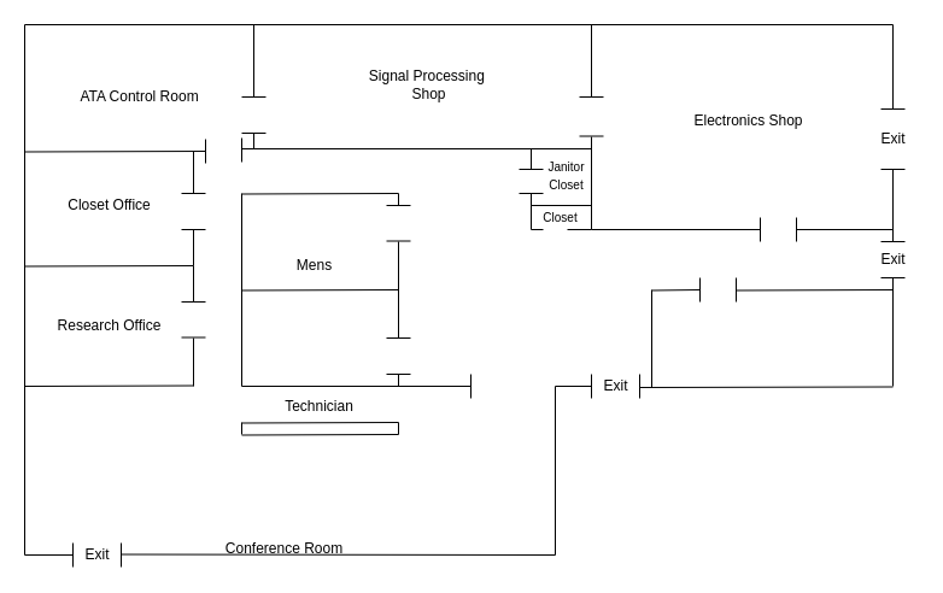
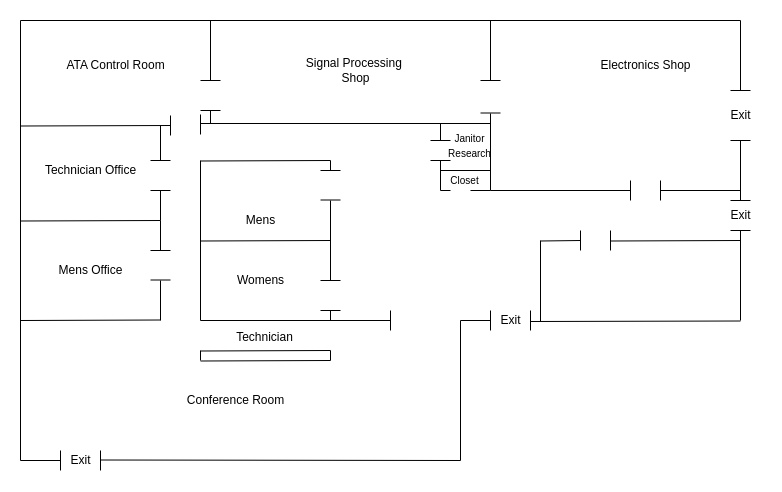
  <mxCell id="0" />
  <mxCell id="1" parent="0" />
  <mxCell id="2" value="" style="endArrow=none;html=1;" edge="1" parent="1"><mxGeometry width="50" height="50" relative="1" as="geometry"><mxPoint x="20" y="20" as="sourcePoint" /><mxPoint x="740" y="20" as="targetPoint" /></mxGeometry></mxCell>
  <mxCell id="3" value="" style="endArrow=none;html=1;" edge="1" parent="1"><mxGeometry width="50" height="50" relative="1" as="geometry"><mxPoint x="20" y="460" as="sourcePoint" /><mxPoint x="60" y="460" as="targetPoint" /></mxGeometry></mxCell>
  <mxCell id="4" value="" style="endArrow=none;html=1;" edge="1" parent="1"><mxGeometry width="50" height="50" relative="1" as="geometry"><mxPoint x="20" y="20" as="sourcePoint" /><mxPoint x="20" y="460" as="targetPoint" /></mxGeometry></mxCell>
  <mxCell id="5" value="Exit" style="text;html=1;align=center;verticalAlign=middle;resizable=0;points=[];autosize=1;" vertex="1" parent="1"><mxGeometry x="60" y="450" width="40" height="20" as="geometry" /></mxCell>
  <mxCell id="6" value="" style="endArrow=none;html=1;" edge="1" parent="1"><mxGeometry width="50" height="50" relative="1" as="geometry"><mxPoint x="100" y="459.5" as="sourcePoint" /><mxPoint x="460" y="460" as="targetPoint" /></mxGeometry></mxCell>
  <mxCell id="7" value="" style="endArrow=none;html=1;" edge="1" parent="1"><mxGeometry width="50" height="50" relative="1" as="geometry"><mxPoint x="740" y="200" as="sourcePoint" /><mxPoint x="740" y="140" as="targetPoint" /></mxGeometry></mxCell>
  <mxCell id="8" value="" style="endArrow=none;html=1;" edge="1" parent="1"><mxGeometry width="50" height="50" relative="1" as="geometry"><mxPoint x="740" y="230" as="sourcePoint" /><mxPoint x="740" y="320" as="targetPoint" /></mxGeometry></mxCell>
  <mxCell id="9" value="" style="endArrow=none;html=1;" edge="1" parent="1"><mxGeometry width="50" height="50" relative="1" as="geometry"><mxPoint x="60" y="470" as="sourcePoint" /><mxPoint x="60" y="450" as="targetPoint" /></mxGeometry></mxCell>
  <mxCell id="10" value="" style="endArrow=none;html=1;" edge="1" parent="1"><mxGeometry width="50" height="50" relative="1" as="geometry"><mxPoint x="460" y="320" as="sourcePoint" /><mxPoint x="490" y="320" as="targetPoint" /></mxGeometry></mxCell>
  <mxCell id="11" value="" style="endArrow=none;html=1;" edge="1" parent="1"><mxGeometry width="50" height="50" relative="1" as="geometry"><mxPoint x="100" y="470" as="sourcePoint" /><mxPoint x="100" y="450" as="targetPoint" /></mxGeometry></mxCell>
  <mxCell id="12" value="" style="endArrow=none;html=1;" edge="1" parent="1"><mxGeometry width="50" height="50" relative="1" as="geometry"><mxPoint x="750" y="90" as="sourcePoint" /><mxPoint x="730" y="90" as="targetPoint" /></mxGeometry></mxCell>
  <mxCell id="13" value="" style="endArrow=none;html=1;" edge="1" parent="1"><mxGeometry width="50" height="50" relative="1" as="geometry"><mxPoint x="740" y="90" as="sourcePoint" /><mxPoint x="740" y="20" as="targetPoint" /></mxGeometry></mxCell>
  <mxCell id="14" value="&lt;font style=&quot;font-size: 10px&quot;&gt;Closet&lt;/font&gt;" style="text;html=1;align=center;verticalAlign=middle;resizable=0;points=[];autosize=1;" vertex="1" parent="1"><mxGeometry x="444" y="170" width="40" height="20" as="geometry" /></mxCell>
  <mxCell id="15" value="" style="endArrow=none;html=1;" edge="1" parent="1"><mxGeometry width="50" height="50" relative="1" as="geometry"><mxPoint x="540" y="321" as="sourcePoint" /><mxPoint x="540" y="240" as="targetPoint" /></mxGeometry></mxCell>
  <mxCell id="16" value="" style="endArrow=none;html=1;" edge="1" parent="1"><mxGeometry width="50" height="50" relative="1" as="geometry"><mxPoint x="460" y="460" as="sourcePoint" /><mxPoint x="460" y="320" as="targetPoint" /></mxGeometry></mxCell>
  <mxCell id="17" value="" style="endArrow=none;html=1;" edge="1" parent="1"><mxGeometry width="50" height="50" relative="1" as="geometry"><mxPoint x="750" y="140" as="sourcePoint" /><mxPoint x="730" y="140" as="targetPoint" /></mxGeometry></mxCell>
  <mxCell id="18" value="" style="endArrow=none;html=1;" edge="1" parent="1"><mxGeometry width="50" height="50" relative="1" as="geometry"><mxPoint x="490" y="330" as="sourcePoint" /><mxPoint x="490" y="310" as="targetPoint" /></mxGeometry></mxCell>
  <mxCell id="19" value="" style="endArrow=none;html=1;" edge="1" parent="1"><mxGeometry width="50" height="50" relative="1" as="geometry"><mxPoint x="530" y="330" as="sourcePoint" /><mxPoint x="530" y="310" as="targetPoint" /></mxGeometry></mxCell>
  <mxCell id="20" value="" style="endArrow=none;html=1;" edge="1" parent="1"><mxGeometry width="50" height="50" relative="1" as="geometry"><mxPoint x="530" y="321" as="sourcePoint" /><mxPoint x="740" y="320.5" as="targetPoint" /></mxGeometry></mxCell>
  <mxCell id="21" value="" style="endArrow=none;html=1;" edge="1" parent="1"><mxGeometry width="50" height="50" relative="1" as="geometry"><mxPoint x="750" y="200" as="sourcePoint" /><mxPoint x="730" y="200" as="targetPoint" /></mxGeometry></mxCell>
  <mxCell id="22" value="" style="endArrow=none;html=1;" edge="1" parent="1"><mxGeometry width="50" height="50" relative="1" as="geometry"><mxPoint x="750" y="230" as="sourcePoint" /><mxPoint x="730" y="230" as="targetPoint" /></mxGeometry></mxCell>
  <mxCell id="23" value="Exit" style="text;html=1;align=center;verticalAlign=middle;resizable=0;points=[];autosize=1;" vertex="1" parent="1"><mxGeometry x="720" y="105" width="40" height="20" as="geometry" /></mxCell>
  <mxCell id="24" value="Exit" style="text;html=1;align=center;verticalAlign=middle;resizable=0;points=[];autosize=1;" vertex="1" parent="1"><mxGeometry x="720" y="205" width="40" height="20" as="geometry" /></mxCell>
  <mxCell id="25" value="Exit" style="text;html=1;align=center;verticalAlign=middle;resizable=0;points=[];autosize=1;" vertex="1" parent="1"><mxGeometry x="490" y="310" width="40" height="20" as="geometry" /></mxCell>
  <mxCell id="26" value="" style="endArrow=none;html=1;" edge="1" parent="1"><mxGeometry width="50" height="50" relative="1" as="geometry"><mxPoint x="540" y="240.5" as="sourcePoint" /><mxPoint x="580" y="240" as="targetPoint" /></mxGeometry></mxCell>
  <mxCell id="27" value="" style="endArrow=none;html=1;" edge="1" parent="1"><mxGeometry width="50" height="50" relative="1" as="geometry"><mxPoint x="580" y="250" as="sourcePoint" /><mxPoint x="580" y="230" as="targetPoint" /></mxGeometry></mxCell>
  <mxCell id="28" value="" style="endArrow=none;html=1;" edge="1" parent="1"><mxGeometry width="50" height="50" relative="1" as="geometry"><mxPoint x="610" y="250" as="sourcePoint" /><mxPoint x="610" y="230" as="targetPoint" /></mxGeometry></mxCell>
  <mxCell id="29" value="" style="endArrow=none;html=1;" edge="1" parent="1"><mxGeometry width="50" height="50" relative="1" as="geometry"><mxPoint x="610" y="240.5" as="sourcePoint" /><mxPoint x="740" y="240" as="targetPoint" /></mxGeometry></mxCell>
  <mxCell id="30" value="" style="endArrow=none;html=1;" edge="1" parent="1"><mxGeometry width="50" height="50" relative="1" as="geometry"><mxPoint x="490" y="80" as="sourcePoint" /><mxPoint x="490" y="20" as="targetPoint" /></mxGeometry></mxCell>
  <mxCell id="31" value="" style="endArrow=none;html=1;" edge="1" parent="1"><mxGeometry width="50" height="50" relative="1" as="geometry"><mxPoint x="500" y="80" as="sourcePoint" /><mxPoint x="480" y="80" as="targetPoint" /></mxGeometry></mxCell>
  <mxCell id="32" value="" style="endArrow=none;html=1;" edge="1" parent="1"><mxGeometry width="50" height="50" relative="1" as="geometry"><mxPoint x="500" y="112.5" as="sourcePoint" /><mxPoint x="480" y="112.5" as="targetPoint" /></mxGeometry></mxCell>
  <mxCell id="33" value="" style="endArrow=none;html=1;" edge="1" parent="1"><mxGeometry width="50" height="50" relative="1" as="geometry"><mxPoint x="660" y="190" as="sourcePoint" /><mxPoint x="740" y="190" as="targetPoint" /></mxGeometry></mxCell>
  <mxCell id="34" value="" style="endArrow=none;html=1;" edge="1" parent="1"><mxGeometry width="50" height="50" relative="1" as="geometry"><mxPoint x="660" y="200" as="sourcePoint" /><mxPoint x="660" y="180" as="targetPoint" /></mxGeometry></mxCell>
  <mxCell id="35" value="" style="endArrow=none;html=1;" edge="1" parent="1"><mxGeometry width="50" height="50" relative="1" as="geometry"><mxPoint x="630" y="200" as="sourcePoint" /><mxPoint x="630" y="180" as="targetPoint" /></mxGeometry></mxCell>
  <mxCell id="36" value="" style="endArrow=none;html=1;" edge="1" parent="1"><mxGeometry width="50" height="50" relative="1" as="geometry"><mxPoint x="490" y="190" as="sourcePoint" /><mxPoint x="630" y="190" as="targetPoint" /></mxGeometry></mxCell>
  <mxCell id="37" value="" style="endArrow=none;html=1;" edge="1" parent="1"><mxGeometry width="50" height="50" relative="1" as="geometry"><mxPoint x="490" y="190" as="sourcePoint" /><mxPoint x="490" y="113" as="targetPoint" /></mxGeometry></mxCell>
  <mxCell id="38" value="" style="endArrow=none;html=1;" edge="1" parent="1"><mxGeometry width="50" height="50" relative="1" as="geometry"><mxPoint x="200" y="123" as="sourcePoint" /><mxPoint x="490" y="123" as="targetPoint" /></mxGeometry></mxCell>
  <mxCell id="39" value="" style="endArrow=none;html=1;" edge="1" parent="1"><mxGeometry width="50" height="50" relative="1" as="geometry"><mxPoint x="440" y="140" as="sourcePoint" /><mxPoint x="440" y="123" as="targetPoint" /></mxGeometry></mxCell>
  <mxCell id="40" value="" style="endArrow=none;html=1;" edge="1" parent="1"><mxGeometry width="50" height="50" relative="1" as="geometry"><mxPoint x="450" y="140" as="sourcePoint" /><mxPoint x="430" y="140" as="targetPoint" /></mxGeometry></mxCell>
  <mxCell id="41" value="" style="endArrow=none;html=1;" edge="1" parent="1"><mxGeometry width="50" height="50" relative="1" as="geometry"><mxPoint x="450" y="160" as="sourcePoint" /><mxPoint x="430" y="160" as="targetPoint" /></mxGeometry></mxCell>
  <mxCell id="42" value="" style="endArrow=none;html=1;" edge="1" parent="1"><mxGeometry width="50" height="50" relative="1" as="geometry"><mxPoint x="440" y="190" as="sourcePoint" /><mxPoint x="440" y="160" as="targetPoint" /></mxGeometry></mxCell>
  <mxCell id="43" value="" style="endArrow=none;html=1;" edge="1" parent="1"><mxGeometry width="50" height="50" relative="1" as="geometry"><mxPoint x="440" y="170" as="sourcePoint" /><mxPoint x="490" y="170" as="targetPoint" /></mxGeometry></mxCell>
  <mxCell id="44" value="" style="endArrow=none;html=1;" edge="1" parent="1"><mxGeometry width="50" height="50" relative="1" as="geometry"><mxPoint x="440" y="190" as="sourcePoint" /><mxPoint x="450" y="190" as="targetPoint" /></mxGeometry></mxCell>
  <mxCell id="45" value="" style="endArrow=none;html=1;" edge="1" parent="1"><mxGeometry width="50" height="50" relative="1" as="geometry"><mxPoint x="470" y="190" as="sourcePoint" /><mxPoint x="490" y="190" as="targetPoint" /></mxGeometry></mxCell>
- <mxCell id="46" value="&lt;font style=&quot;font-size: 10px&quot;&gt;Janitor &lt;br&gt;Closet&lt;/font&gt;" style="text;html=1;align=center;verticalAlign=middle;resizable=0;points=[];autosize=1;" vertex="1" parent="1"><mxGeometry x="444" y="130" width="50" height="30" as="geometry" /></mxCell>
- <mxCell id="47" value="Electronics Shop" style="text;html=1;align=center;verticalAlign=middle;resizable=0;points=[];autosize=1;" vertex="1" parent="1"><mxGeometry x="565" y="90" width="110" height="20" as="geometry" /></mxCell>
+ <mxCell id="46" value="&lt;font style=&quot;font-size: 10px&quot;&gt;Janitor &lt;br&gt;Research&lt;/font&gt;" style="text;html=1;align=center;verticalAlign=middle;resizable=0;points=[];autosize=1;" vertex="1" parent="1"><mxGeometry x="444" y="130" width="50" height="30" as="geometry" /></mxCell>
+ <mxCell id="47" value="Electronics Shop" style="text;html=1;align=center;verticalAlign=middle;resizable=0;points=[];autosize=1;" vertex="1" parent="1"><mxGeometry x="590" y="55" width="110" height="20" as="geometry" /></mxCell>
  <mxCell id="48" value="" style="endArrow=none;html=1;" edge="1" parent="1"><mxGeometry width="50" height="50" relative="1" as="geometry"><mxPoint x="20" y="320" as="sourcePoint" /><mxPoint x="160" y="319.5" as="targetPoint" /></mxGeometry></mxCell>
  <mxCell id="49" value="" style="endArrow=none;html=1;" edge="1" parent="1"><mxGeometry width="50" height="50" relative="1" as="geometry"><mxPoint x="160" y="320" as="sourcePoint" /><mxPoint x="160" y="280" as="targetPoint" /></mxGeometry></mxCell>
  <mxCell id="50" value="" style="endArrow=none;html=1;" edge="1" parent="1"><mxGeometry width="50" height="50" relative="1" as="geometry"><mxPoint x="20" y="220.5" as="sourcePoint" /><mxPoint x="160" y="220" as="targetPoint" /></mxGeometry></mxCell>
  <mxCell id="51" value="" style="endArrow=none;html=1;" edge="1" parent="1"><mxGeometry width="50" height="50" relative="1" as="geometry"><mxPoint x="160" y="250" as="sourcePoint" /><mxPoint x="160" y="220" as="targetPoint" /></mxGeometry></mxCell>
  <mxCell id="52" value="" style="endArrow=none;html=1;" edge="1" parent="1"><mxGeometry width="50" height="50" relative="1" as="geometry"><mxPoint x="170" y="279.5" as="sourcePoint" /><mxPoint x="150" y="279.5" as="targetPoint" /></mxGeometry></mxCell>
  <mxCell id="53" value="" style="endArrow=none;html=1;" edge="1" parent="1"><mxGeometry width="50" height="50" relative="1" as="geometry"><mxPoint x="170" y="250" as="sourcePoint" /><mxPoint x="150" y="250" as="targetPoint" /></mxGeometry></mxCell>
  <mxCell id="54" value="" style="endArrow=none;html=1;" edge="1" parent="1"><mxGeometry width="50" height="50" relative="1" as="geometry"><mxPoint x="20" y="125.5" as="sourcePoint" /><mxPoint x="170" y="125" as="targetPoint" /></mxGeometry></mxCell>
  <mxCell id="55" value="" style="endArrow=none;html=1;" edge="1" parent="1"><mxGeometry width="50" height="50" relative="1" as="geometry"><mxPoint x="170" y="190" as="sourcePoint" /><mxPoint x="150" y="190" as="targetPoint" /></mxGeometry></mxCell>
  <mxCell id="56" value="" style="endArrow=none;html=1;" edge="1" parent="1"><mxGeometry width="50" height="50" relative="1" as="geometry"><mxPoint x="160" y="220" as="sourcePoint" /><mxPoint x="160" y="190" as="targetPoint" /></mxGeometry></mxCell>
  <mxCell id="57" value="" style="endArrow=none;html=1;" edge="1" parent="1"><mxGeometry width="50" height="50" relative="1" as="geometry"><mxPoint x="160" y="160" as="sourcePoint" /><mxPoint x="160" y="125" as="targetPoint" /></mxGeometry></mxCell>
  <mxCell id="58" value="" style="endArrow=none;html=1;" edge="1" parent="1"><mxGeometry width="50" height="50" relative="1" as="geometry"><mxPoint x="170" y="160" as="sourcePoint" /><mxPoint x="150" y="160" as="targetPoint" /></mxGeometry></mxCell>
  <mxCell id="59" value="" style="endArrow=none;html=1;" edge="1" parent="1"><mxGeometry width="50" height="50" relative="1" as="geometry"><mxPoint x="170" y="135" as="sourcePoint" /><mxPoint x="170" y="115" as="targetPoint" /></mxGeometry></mxCell>
  <mxCell id="60" value="" style="endArrow=none;html=1;" edge="1" parent="1"><mxGeometry width="50" height="50" relative="1" as="geometry"><mxPoint x="200" y="134" as="sourcePoint" /><mxPoint x="200" y="114" as="targetPoint" /></mxGeometry></mxCell>
  <mxCell id="61" value="" style="endArrow=none;html=1;" edge="1" parent="1"><mxGeometry width="50" height="50" relative="1" as="geometry"><mxPoint x="210" y="123" as="sourcePoint" /><mxPoint x="210" y="110" as="targetPoint" /></mxGeometry></mxCell>
  <mxCell id="62" value="" style="endArrow=none;html=1;" edge="1" parent="1"><mxGeometry width="50" height="50" relative="1" as="geometry"><mxPoint x="220" y="110" as="sourcePoint" /><mxPoint x="200" y="110" as="targetPoint" /></mxGeometry></mxCell>
  <mxCell id="63" value="" style="endArrow=none;html=1;" edge="1" parent="1"><mxGeometry width="50" height="50" relative="1" as="geometry"><mxPoint x="220" y="80" as="sourcePoint" /><mxPoint x="200" y="80" as="targetPoint" /></mxGeometry></mxCell>
  <mxCell id="64" value="" style="endArrow=none;html=1;" edge="1" parent="1"><mxGeometry width="50" height="50" relative="1" as="geometry"><mxPoint x="210" y="80" as="sourcePoint" /><mxPoint x="210" y="20" as="targetPoint" /></mxGeometry></mxCell>
- <mxCell id="65" value="Research Office" style="text;html=1;align=center;verticalAlign=middle;resizable=0;points=[];autosize=1;" vertex="1" parent="1"><mxGeometry x="40" y="260" width="100" height="20" as="geometry" /></mxCell>
- <mxCell id="66" value="Closet Office" style="text;html=1;align=center;verticalAlign=middle;resizable=0;points=[];autosize=1;" vertex="1" parent="1"><mxGeometry x="35" y="160" width="110" height="20" as="geometry" /></mxCell>
+ <mxCell id="65" value="Mens Office" style="text;html=1;align=center;verticalAlign=middle;resizable=0;points=[];autosize=1;" vertex="1" parent="1"><mxGeometry x="40" y="260" width="100" height="20" as="geometry" /></mxCell>
+ <mxCell id="66" value="Technician Office" style="text;html=1;align=center;verticalAlign=middle;resizable=0;points=[];autosize=1;" vertex="1" parent="1"><mxGeometry x="35" y="160" width="110" height="20" as="geometry" /></mxCell>
  <mxCell id="67" value="Signal Processing&amp;nbsp;&lt;br&gt;Shop" style="text;html=1;align=center;verticalAlign=middle;resizable=0;points=[];autosize=1;" vertex="1" parent="1"><mxGeometry x="300" y="55" width="110" height="30" as="geometry" /></mxCell>
- <mxCell id="68" value="ATA Control Room" style="text;html=1;align=center;verticalAlign=middle;resizable=0;points=[];autosize=1;" vertex="1" parent="1"><mxGeometry x="60" y="70" width="110" height="20" as="geometry" /></mxCell>
+ <mxCell id="68" value="ATA Control Room" style="text;html=1;align=center;verticalAlign=middle;resizable=0;points=[];autosize=1;" vertex="1" parent="1"><mxGeometry x="60" y="55" width="110" height="20" as="geometry" /></mxCell>
  <mxCell id="69" value="" style="endArrow=none;html=1;" edge="1" parent="1"><mxGeometry width="50" height="50" relative="1" as="geometry"><mxPoint x="200" y="160.5" as="sourcePoint" /><mxPoint x="330" y="160" as="targetPoint" /></mxGeometry></mxCell>
  <mxCell id="70" value="" style="endArrow=none;html=1;" edge="1" parent="1"><mxGeometry width="50" height="50" relative="1" as="geometry"><mxPoint x="200" y="320" as="sourcePoint" /><mxPoint x="390" y="320" as="targetPoint" /></mxGeometry></mxCell>
  <mxCell id="71" value="" style="endArrow=none;html=1;" edge="1" parent="1"><mxGeometry width="50" height="50" relative="1" as="geometry"><mxPoint x="200" y="320" as="sourcePoint" /><mxPoint x="200" y="160" as="targetPoint" /></mxGeometry></mxCell>
  <mxCell id="72" value="" style="endArrow=none;html=1;" edge="1" parent="1"><mxGeometry width="50" height="50" relative="1" as="geometry"><mxPoint x="330" y="320" as="sourcePoint" /><mxPoint x="330" y="310" as="targetPoint" /></mxGeometry></mxCell>
  <mxCell id="73" value="" style="endArrow=none;html=1;" edge="1" parent="1"><mxGeometry width="50" height="50" relative="1" as="geometry"><mxPoint x="200" y="240.5" as="sourcePoint" /><mxPoint x="330" y="240" as="targetPoint" /></mxGeometry></mxCell>
  <mxCell id="74" value="Mens" style="text;html=1;align=center;verticalAlign=middle;resizable=0;points=[];autosize=1;" vertex="1" parent="1"><mxGeometry x="240" y="210" width="40" height="20" as="geometry" /></mxCell>
+ <mxCell id="75" value="Womens" style="text;html=1;align=center;verticalAlign=middle;resizable=0;points=[];autosize=1;" vertex="1" parent="1"><mxGeometry x="230" y="270" width="60" height="20" as="geometry" /></mxCell>
  <mxCell id="76" value="" style="endArrow=none;html=1;" edge="1" parent="1"><mxGeometry width="50" height="50" relative="1" as="geometry"><mxPoint x="390" y="330" as="sourcePoint" /><mxPoint x="390" y="310" as="targetPoint" /></mxGeometry></mxCell>
  <mxCell id="77" value="" style="endArrow=none;html=1;" edge="1" parent="1"><mxGeometry width="50" height="50" relative="1" as="geometry"><mxPoint x="200" y="350.5" as="sourcePoint" /><mxPoint x="330" y="350" as="targetPoint" /></mxGeometry></mxCell>
  <mxCell id="78" value="" style="endArrow=none;html=1;" edge="1" parent="1"><mxGeometry width="50" height="50" relative="1" as="geometry"><mxPoint x="200" y="360.5" as="sourcePoint" /><mxPoint x="330" y="360" as="targetPoint" /></mxGeometry></mxCell>
  <mxCell id="79" value="" style="endArrow=none;html=1;" edge="1" parent="1"><mxGeometry width="50" height="50" relative="1" as="geometry"><mxPoint x="330" y="360" as="sourcePoint" /><mxPoint x="330" y="350" as="targetPoint" /></mxGeometry></mxCell>
  <mxCell id="80" value="" style="endArrow=none;html=1;" edge="1" parent="1"><mxGeometry width="50" height="50" relative="1" as="geometry"><mxPoint x="200" y="360" as="sourcePoint" /><mxPoint x="200" y="350" as="targetPoint" /></mxGeometry></mxCell>
  <mxCell id="81" value="Technician" style="text;html=1;align=center;verticalAlign=middle;resizable=0;points=[];autosize=1;" vertex="1" parent="1"><mxGeometry x="224" y="327" width="80" height="20" as="geometry" /></mxCell>
- <mxCell id="82" value="Conference Room" style="text;html=1;align=center;verticalAlign=middle;resizable=0;points=[];autosize=1;" vertex="1" parent="1"><mxGeometry x="180" y="445" width="110" height="20" as="geometry" /></mxCell>
+ <mxCell id="82" value="Conference Room" style="text;html=1;align=center;verticalAlign=middle;resizable=0;points=[];autosize=1;" vertex="1" parent="1"><mxGeometry x="180" y="390" width="110" height="20" as="geometry" /></mxCell>
  <mxCell id="83" value="" style="endArrow=none;html=1;" edge="1" parent="1"><mxGeometry width="50" height="50" relative="1" as="geometry"><mxPoint x="340" y="310" as="sourcePoint" /><mxPoint x="320" y="310" as="targetPoint" /></mxGeometry></mxCell>
  <mxCell id="84" value="" style="endArrow=none;html=1;" edge="1" parent="1"><mxGeometry width="50" height="50" relative="1" as="geometry"><mxPoint x="340" y="280" as="sourcePoint" /><mxPoint x="320" y="280" as="targetPoint" /></mxGeometry></mxCell>
  <mxCell id="85" value="" style="endArrow=none;html=1;" edge="1" parent="1"><mxGeometry width="50" height="50" relative="1" as="geometry"><mxPoint x="330" y="280" as="sourcePoint" /><mxPoint x="330" y="240" as="targetPoint" /></mxGeometry></mxCell>
  <mxCell id="86" value="" style="endArrow=none;html=1;" edge="1" parent="1"><mxGeometry width="50" height="50" relative="1" as="geometry"><mxPoint x="330" y="245" as="sourcePoint" /><mxPoint x="330" y="200" as="targetPoint" /></mxGeometry></mxCell>
  <mxCell id="87" value="" style="endArrow=none;html=1;" edge="1" parent="1"><mxGeometry width="50" height="50" relative="1" as="geometry"><mxPoint x="340" y="199.5" as="sourcePoint" /><mxPoint x="320" y="199.5" as="targetPoint" /></mxGeometry></mxCell>
  <mxCell id="88" value="" style="endArrow=none;html=1;" edge="1" parent="1"><mxGeometry width="50" height="50" relative="1" as="geometry"><mxPoint x="340" y="170" as="sourcePoint" /><mxPoint x="320" y="170" as="targetPoint" /></mxGeometry></mxCell>
  <mxCell id="89" value="" style="endArrow=none;html=1;" edge="1" parent="1"><mxGeometry width="50" height="50" relative="1" as="geometry"><mxPoint x="330" y="170" as="sourcePoint" /><mxPoint x="330" y="160" as="targetPoint" /></mxGeometry></mxCell>
